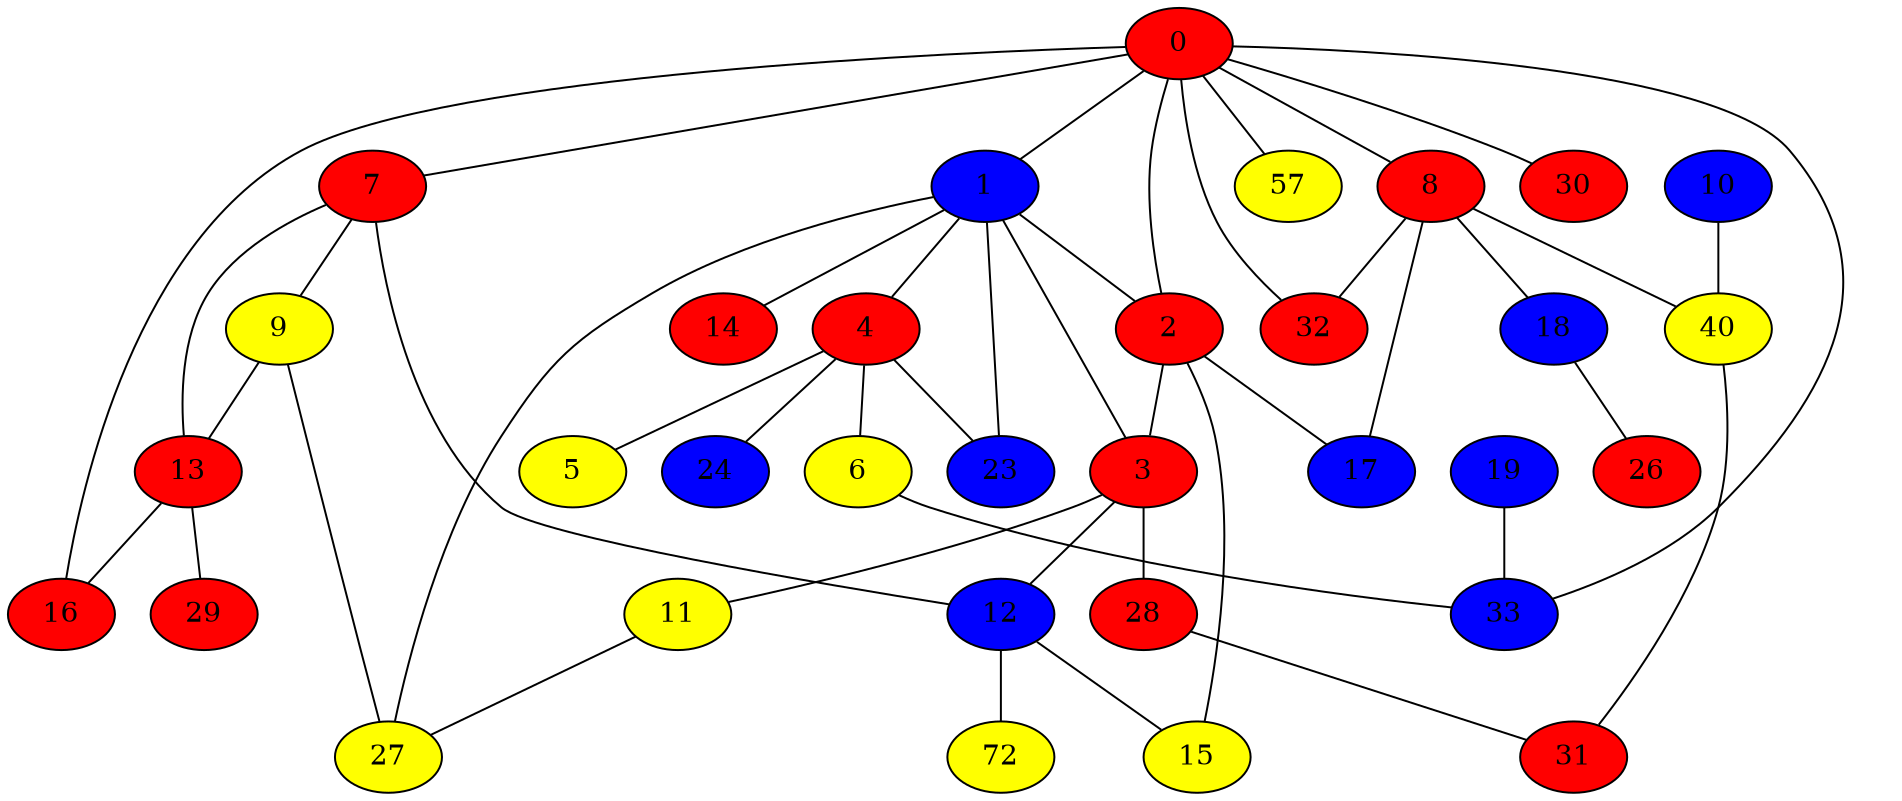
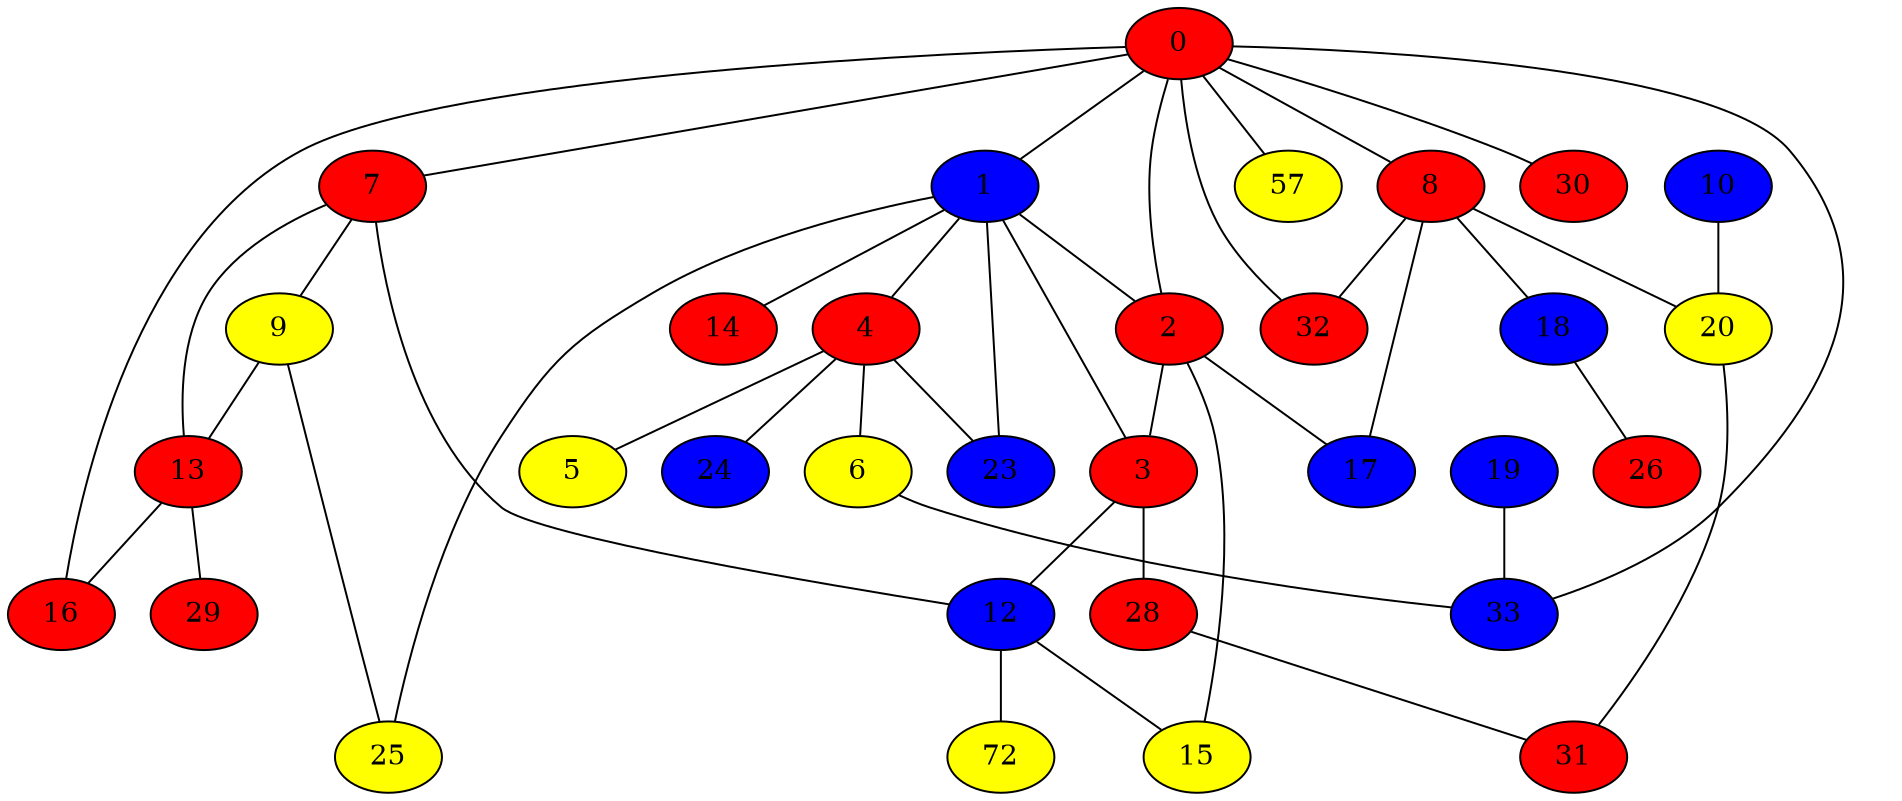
  graph {
    node [fillcolor=red style=filled]
    1 [fillcolor=blue]
    0
    2
    7
    8
    16
    n7 [fillcolor=yellow label=57]
    30
    32
    33 [fillcolor=blue]
    3
    4
    14
    23 [fillcolor=blue]
-   25 [fillcolor=yellow label=27]
+   25 [fillcolor=yellow]
    15 [fillcolor=yellow]
    17 [fillcolor=blue]
    12 [fillcolor=blue]
    9 [fillcolor=yellow]
    13
    18 [fillcolor=blue]
-   20 [fillcolor=yellow label=40]
-   11 [fillcolor=yellow]
+   20 [fillcolor=yellow]
    28
    5 [fillcolor=yellow]
    6 [fillcolor=yellow]
    24 [fillcolor=blue]
    n28 [fillcolor=yellow label=72]
    31
    29
    26
    10 [fillcolor=blue]
    19 [fillcolor=blue]
    1 -- 2
    1 -- 3
    1 -- 4
    1 -- 14
    1 -- 23
    1 -- 25
    0 -- 1
    0 -- 2
    0 -- 7
    0 -- 8
    0 -- 16
    0 -- n7
    0 -- 30
    0 -- 32
    0 -- 33
    2 -- 3
    2 -- 15
    2 -- 17
    7 -- 12
    7 -- 9
    7 -- 13
    8 -- 32
    8 -- 17
    8 -- 18
    8 -- 20
    3 -- 12
-   3 -- 11
    3 -- 28
    4 -- 23
    4 -- 5
    4 -- 6
    4 -- 24
    12 -- 15
    12 -- n28
    9 -- 25
    9 -- 13
    13 -- 16
    13 -- 29
    18 -- 26
    20 -- 31
-   11 -- 25
    28 -- 31
    6 -- 33
    10 -- 20
    19 -- 33
  }
